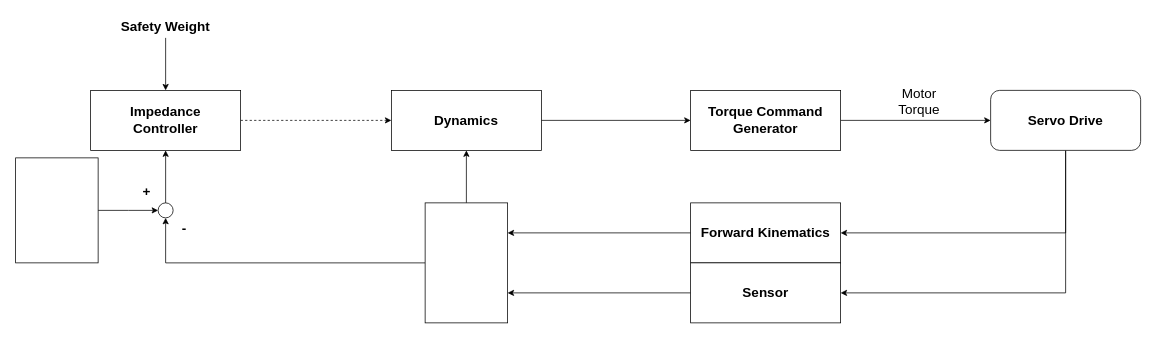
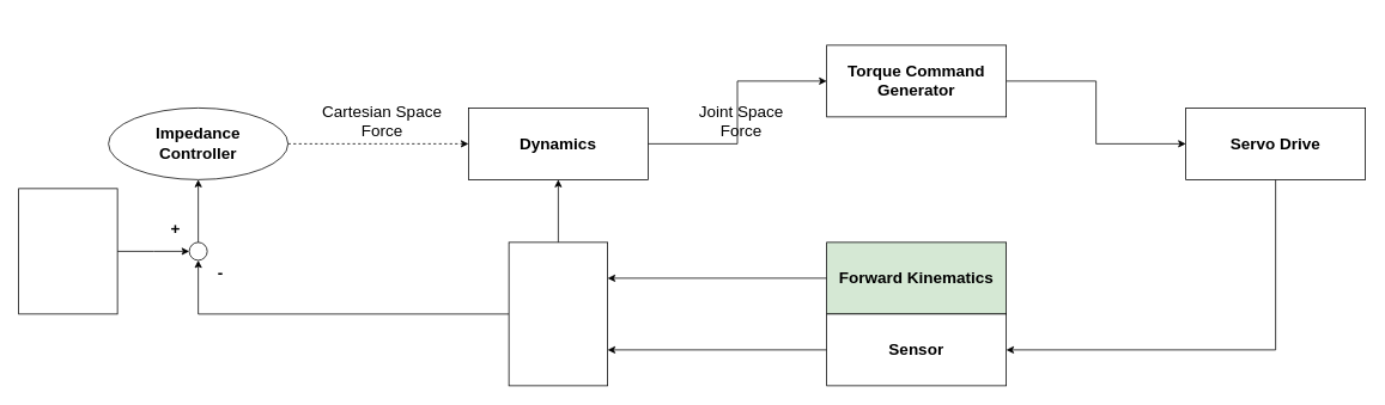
  <mxCell id="0" />
  <mxCell id="1" parent="0" />
  <mxCell id="2" value="" style="edgeStyle=orthogonalEdgeStyle;rounded=0;orthogonalLoop=1;jettySize=auto;html=1;fontSize=18;dashed=1;" edge="1" parent="1" source="3" target="5"><mxGeometry relative="1" as="geometry" /></mxCell>
- <mxCell id="3" value="&lt;b style=&quot;font-size: 18px;&quot;&gt;Impedance&lt;br&gt;Controller&lt;/b&gt;" style="rounded=0;whiteSpace=wrap;html=1;" vertex="1" parent="1"><mxGeometry x="120" y="120" width="200" height="80" as="geometry" /></mxCell>
+ <mxCell id="3" value="&lt;b style=&quot;font-size: 18px;&quot;&gt;Impedance&lt;br&gt;Controller&lt;/b&gt;" style="ellipse;whiteSpace=wrap;html=1;" vertex="1" parent="1"><mxGeometry x="120" y="120" width="200" height="80" as="geometry" /></mxCell>
  <mxCell id="4" value="" style="edgeStyle=orthogonalEdgeStyle;rounded=0;orthogonalLoop=1;jettySize=auto;html=1;fontSize=18;" edge="1" parent="1" source="5" target="7"><mxGeometry relative="1" as="geometry" /></mxCell>
  <mxCell id="5" value="&lt;span style=&quot;font-size: 18px;&quot;&gt;&lt;b&gt;Dynamics&lt;/b&gt;&lt;/span&gt;" style="rounded=0;whiteSpace=wrap;html=1;" vertex="1" parent="1"><mxGeometry x="521" y="120" width="200" height="80" as="geometry" /></mxCell>
  <mxCell id="6" value="" style="edgeStyle=orthogonalEdgeStyle;rounded=0;orthogonalLoop=1;jettySize=auto;html=1;fontSize=18;" edge="1" parent="1" source="7" target="10"><mxGeometry relative="1" as="geometry" /></mxCell>
- <mxCell id="7" value="&lt;span style=&quot;font-size: 18px;&quot;&gt;&lt;b&gt;Torque Command&lt;br&gt;Generator&lt;br&gt;&lt;/b&gt;&lt;/span&gt;" style="rounded=0;whiteSpace=wrap;html=1;" vertex="1" parent="1"><mxGeometry x="920" y="120" width="200" height="80" as="geometry" /></mxCell>
- <mxCell id="8" style="edgeStyle=orthogonalEdgeStyle;rounded=0;orthogonalLoop=1;jettySize=auto;html=1;exitX=0.5;exitY=1;exitDx=0;exitDy=0;entryX=1;entryY=0.5;entryDx=0;entryDy=0;fontSize=18;startArrow=none;startFill=0;endArrow=classic;endFill=1;" edge="1" parent="1" source="10" target="23"><mxGeometry relative="1" as="geometry" /></mxCell>
+ <mxCell id="7" value="&lt;span style=&quot;font-size: 18px;&quot;&gt;&lt;b&gt;Torque Command&lt;br&gt;Generator&lt;br&gt;&lt;/b&gt;&lt;/span&gt;" style="rounded=0;whiteSpace=wrap;html=1;" vertex="1" parent="1"><mxGeometry x="920" y="50" width="200" height="80" as="geometry" /></mxCell>
  <mxCell id="9" style="edgeStyle=orthogonalEdgeStyle;rounded=0;orthogonalLoop=1;jettySize=auto;html=1;exitX=0.5;exitY=1;exitDx=0;exitDy=0;entryX=1;entryY=0.5;entryDx=0;entryDy=0;fontSize=18;startArrow=none;startFill=0;endArrow=classic;endFill=1;" edge="1" parent="1" source="10" target="25"><mxGeometry relative="1" as="geometry" /></mxCell>
- <mxCell id="10" value="&lt;span style=&quot;font-size: 18px;&quot;&gt;&lt;b&gt;Servo Drive&lt;/b&gt;&lt;/span&gt;" style="whiteSpace=wrap;html=1;rounded=1;" vertex="1" parent="1"><mxGeometry x="1320" y="120" width="200" height="80" as="geometry" /></mxCell>
+ <mxCell id="10" value="&lt;span style=&quot;font-size: 18px;&quot;&gt;&lt;b&gt;Servo Drive&lt;/b&gt;&lt;/span&gt;" style="rounded=0;whiteSpace=wrap;html=1;" vertex="1" parent="1"><mxGeometry x="1320" y="120" width="200" height="80" as="geometry" /></mxCell>
  <mxCell id="11" value="" style="edgeStyle=orthogonalEdgeStyle;rounded=0;orthogonalLoop=1;jettySize=auto;html=1;fontSize=18;" edge="1" parent="1" source="13" target="3"><mxGeometry relative="1" as="geometry" /></mxCell>
  <mxCell id="12" style="edgeStyle=orthogonalEdgeStyle;rounded=0;orthogonalLoop=1;jettySize=auto;html=1;exitX=0;exitY=0.5;exitDx=0;exitDy=0;fontSize=18;startArrow=classic;startFill=1;endArrow=none;endFill=0;" edge="1" parent="1" source="13"><mxGeometry relative="1" as="geometry"><mxPoint x="130" y="280" as="targetPoint" /></mxGeometry></mxCell>
  <mxCell id="13" value="" style="ellipse;whiteSpace=wrap;html=1;aspect=fixed;fontSize=18;" vertex="1" parent="1"><mxGeometry x="210" y="270" width="20" height="20" as="geometry" /></mxCell>
- <mxCell id="14" value="" style="edgeStyle=orthogonalEdgeStyle;rounded=0;orthogonalLoop=1;jettySize=auto;html=1;fontSize=18;" edge="1" parent="1" source="15" target="3"><mxGeometry relative="1" as="geometry" /></mxCell>
- <mxCell id="15" value="&lt;b&gt;Safety Weight&lt;/b&gt;" style="text;html=1;strokeColor=none;fillColor=none;align=center;verticalAlign=middle;whiteSpace=wrap;rounded=0;fontSize=18;" vertex="1" parent="1"><mxGeometry x="150" y="20" width="140" height="30" as="geometry" /></mxCell>
  <mxCell id="16" value="&lt;b&gt;+&lt;/b&gt;" style="text;html=1;strokeColor=none;fillColor=none;align=center;verticalAlign=middle;whiteSpace=wrap;rounded=0;fontSize=18;" vertex="1" parent="1"><mxGeometry x="180" y="240" width="30" height="30" as="geometry" /></mxCell>
  <mxCell id="17" value="&lt;b&gt;-&lt;/b&gt;" style="text;html=1;strokeColor=none;fillColor=none;align=center;verticalAlign=middle;whiteSpace=wrap;rounded=0;fontSize=18;" vertex="1" parent="1"><mxGeometry x="230" y="290" width="30" height="30" as="geometry" /></mxCell>
  <mxCell id="18" value="" style="rounded=0;whiteSpace=wrap;html=1;" vertex="1" parent="1"><mxGeometry x="20" y="210" width="110" height="140" as="geometry" /></mxCell>
  <mxCell id="19" style="edgeStyle=orthogonalEdgeStyle;rounded=0;orthogonalLoop=1;jettySize=auto;html=1;exitX=0;exitY=0.5;exitDx=0;exitDy=0;entryX=0.5;entryY=1;entryDx=0;entryDy=0;fontSize=18;startArrow=none;startFill=0;endArrow=classic;endFill=1;" edge="1" parent="1" source="21" target="13"><mxGeometry relative="1" as="geometry" /></mxCell>
  <mxCell id="20" style="edgeStyle=orthogonalEdgeStyle;rounded=0;orthogonalLoop=1;jettySize=auto;html=1;exitX=0.5;exitY=0;exitDx=0;exitDy=0;fontSize=18;startArrow=none;startFill=0;endArrow=classic;endFill=1;" edge="1" parent="1" source="21" target="5"><mxGeometry relative="1" as="geometry" /></mxCell>
  <mxCell id="21" value="" style="rounded=0;whiteSpace=wrap;html=1;" vertex="1" parent="1"><mxGeometry x="566" y="270" width="110" height="160" as="geometry" /></mxCell>
  <mxCell id="22" style="edgeStyle=orthogonalEdgeStyle;rounded=0;orthogonalLoop=1;jettySize=auto;html=1;exitX=0;exitY=0.5;exitDx=0;exitDy=0;entryX=1;entryY=0.25;entryDx=0;entryDy=0;fontSize=18;startArrow=none;startFill=0;endArrow=classic;endFill=1;" edge="1" parent="1" source="23" target="21"><mxGeometry relative="1" as="geometry" /></mxCell>
- <mxCell id="23" value="&lt;span style=&quot;font-size: 18px;&quot;&gt;&lt;b&gt;Forward Kinematics&lt;br&gt;&lt;/b&gt;&lt;/span&gt;" style="rounded=0;whiteSpace=wrap;html=1;" vertex="1" parent="1"><mxGeometry x="920" y="270" width="200" height="80" as="geometry" /></mxCell>
+ <mxCell id="23" value="&lt;span style=&quot;font-size: 18px;&quot;&gt;&lt;b&gt;Forward Kinematics&lt;br&gt;&lt;/b&gt;&lt;/span&gt;" style="rounded=0;whiteSpace=wrap;html=1;fillColor=#d5e8d4;" vertex="1" parent="1"><mxGeometry x="920" y="270" width="200" height="80" as="geometry" /></mxCell>
  <mxCell id="24" style="edgeStyle=orthogonalEdgeStyle;rounded=0;orthogonalLoop=1;jettySize=auto;html=1;exitX=0;exitY=0.5;exitDx=0;exitDy=0;entryX=1;entryY=0.75;entryDx=0;entryDy=0;fontSize=18;startArrow=none;startFill=0;endArrow=classic;endFill=1;" edge="1" parent="1" source="25" target="21"><mxGeometry relative="1" as="geometry" /></mxCell>
  <mxCell id="25" value="&lt;span style=&quot;font-size: 18px;&quot;&gt;&lt;b&gt;Sensor&lt;br&gt;&lt;/b&gt;&lt;/span&gt;" style="rounded=0;whiteSpace=wrap;html=1;" vertex="1" parent="1"><mxGeometry x="920" y="350" width="200" height="80" as="geometry" /></mxCell>
- <mxCell id="28" value="Motor&lt;br&gt;Torque" style="text;html=1;strokeColor=none;fillColor=none;align=center;verticalAlign=middle;whiteSpace=wrap;rounded=0;fontSize=18;" vertex="1" parent="1"><mxGeometry x="1150" y="120" width="150" height="30" as="geometry" /></mxCell>
+ <mxCell id="26" value="Cartesian Space&lt;br&gt;Force" style="text;html=1;strokeColor=none;fillColor=none;align=center;verticalAlign=middle;whiteSpace=wrap;rounded=0;fontSize=18;" vertex="1" parent="1"><mxGeometry x="350" y="120" width="150" height="30" as="geometry" /></mxCell>
+ <mxCell id="27" value="Joint Space&lt;br&gt;Force" style="text;html=1;strokeColor=none;fillColor=none;align=center;verticalAlign=middle;whiteSpace=wrap;rounded=0;fontSize=18;" vertex="1" parent="1"><mxGeometry x="750" y="120" width="150" height="30" as="geometry" /></mxCell>
